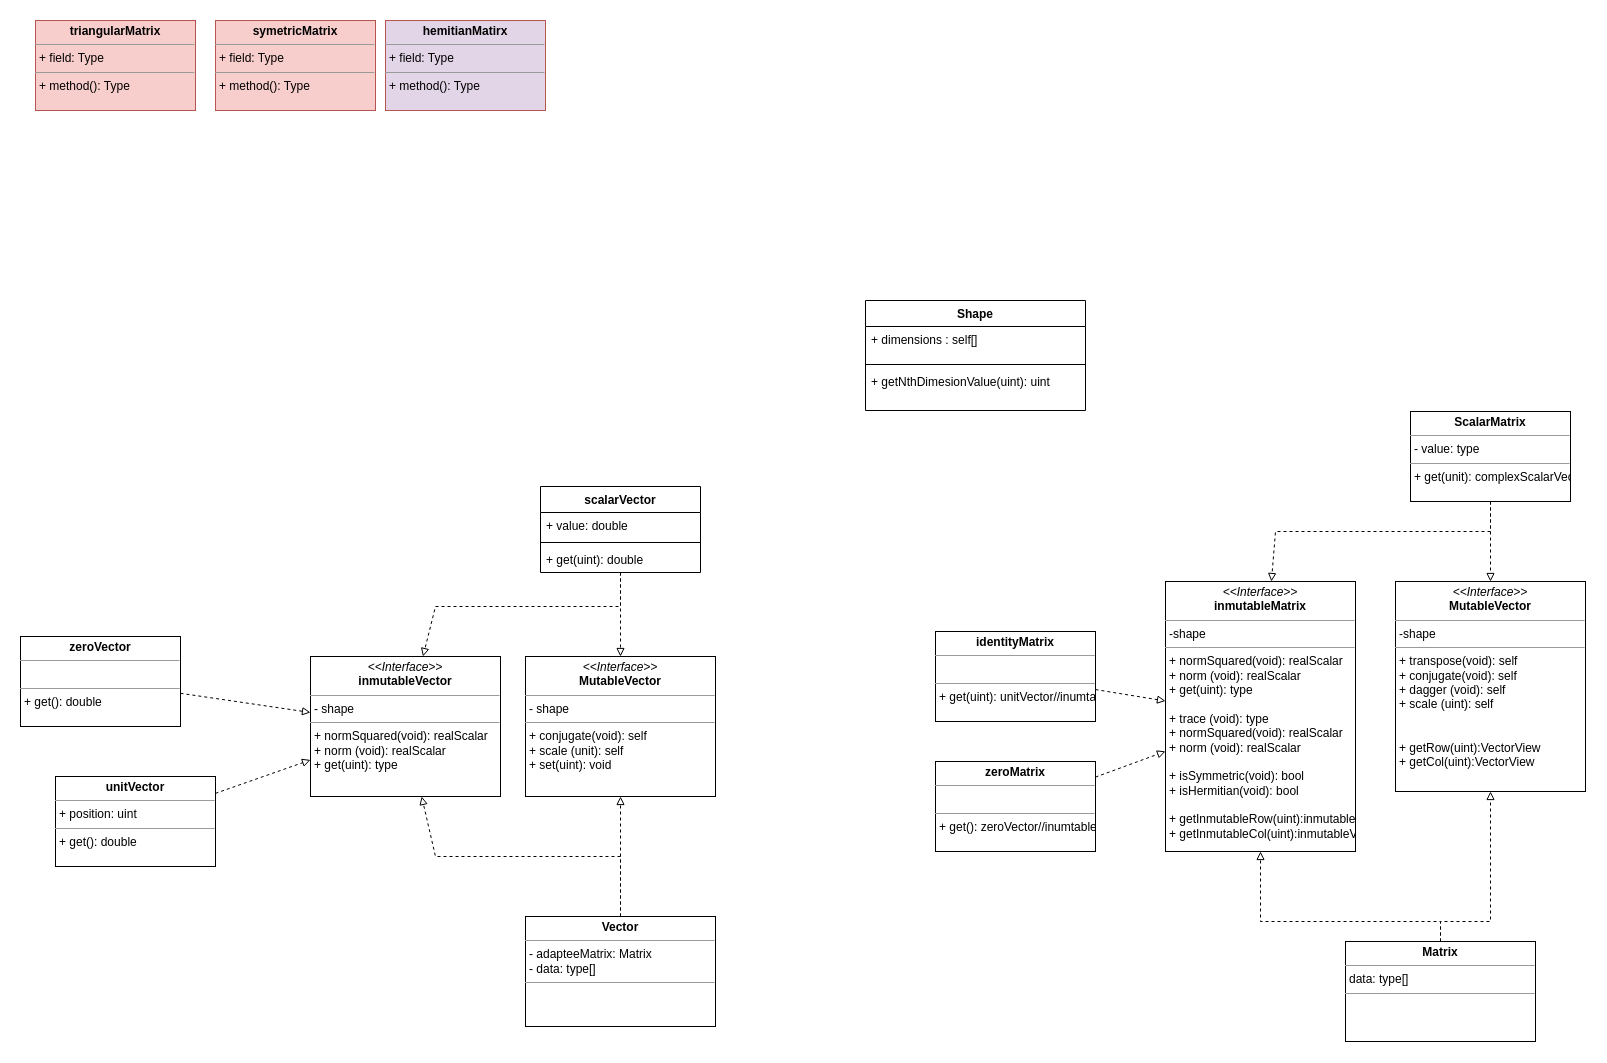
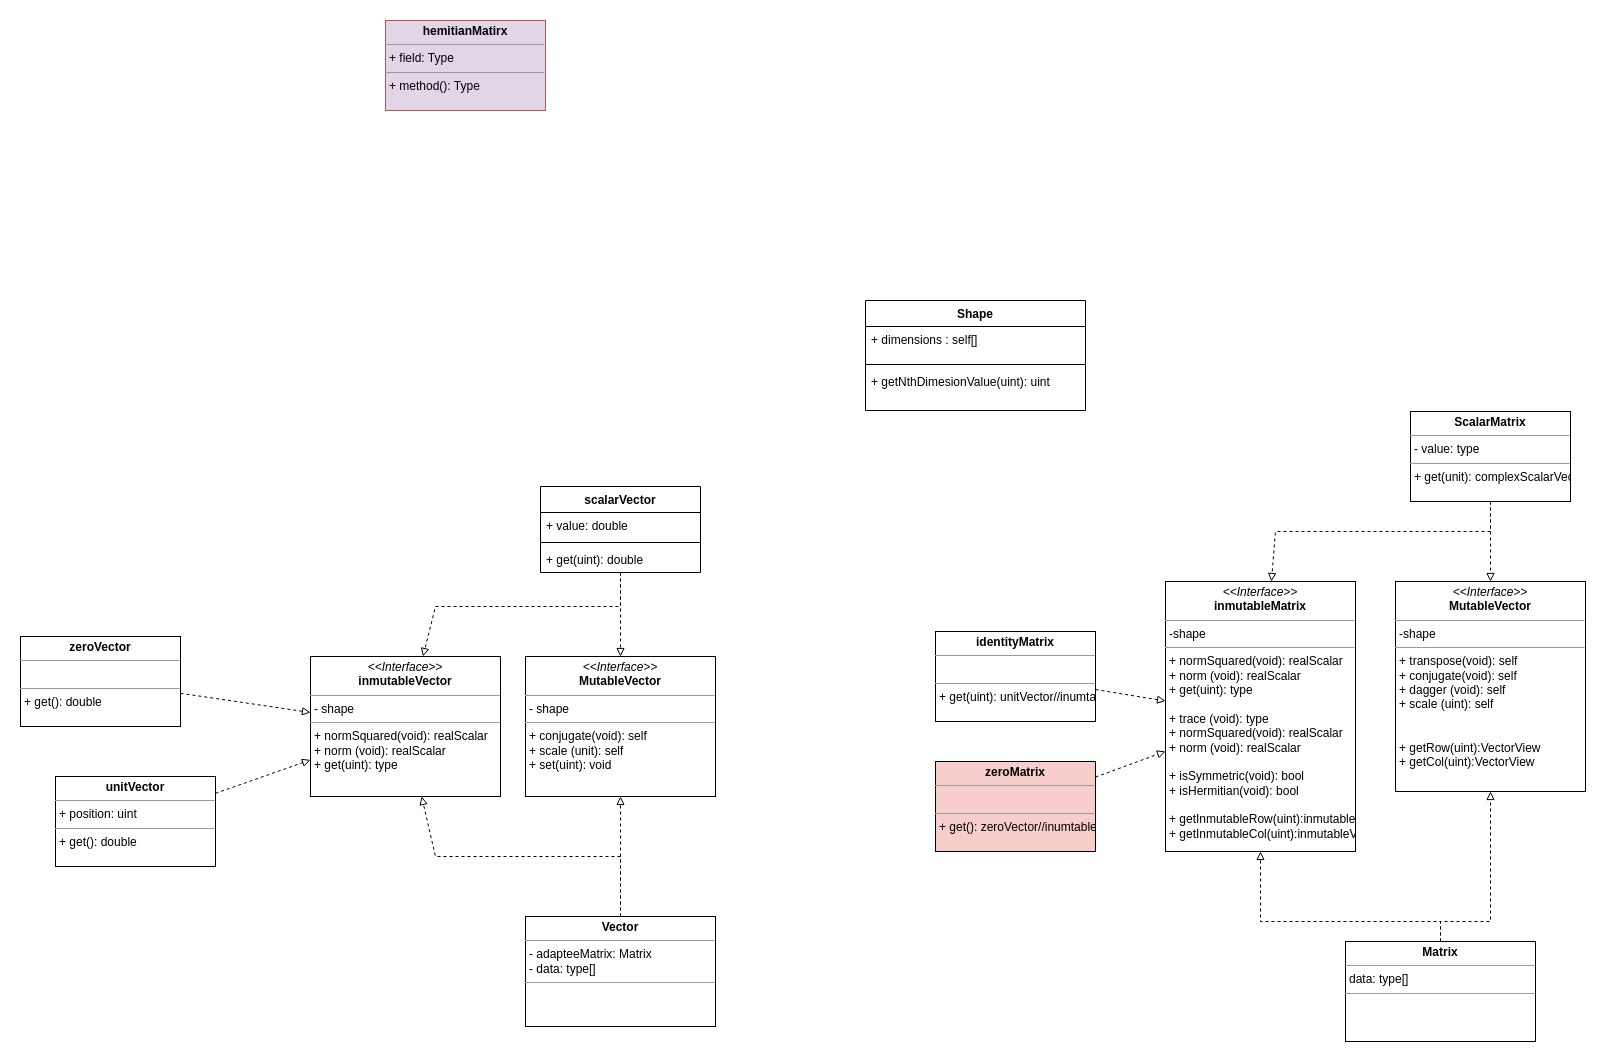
  <mxCell id="0" />
  <mxCell id="1" parent="0" />
  <mxCell id="2" style="edgeStyle=none;rounded=0;orthogonalLoop=1;jettySize=auto;html=1;dashed=1;endArrow=block;endFill=0;" edge="1" parent="1" source="3" target="16"><mxGeometry relative="1" as="geometry" /></mxCell>
  <mxCell id="3" value="&lt;p style=&quot;margin: 0px ; margin-top: 4px ; text-align: center&quot;&gt;&lt;b&gt;zeroVector&lt;/b&gt;&lt;/p&gt;&lt;hr size=&quot;1&quot;&gt;&lt;p style=&quot;margin: 0px ; margin-left: 4px&quot;&gt;&lt;br&gt;&lt;/p&gt;&lt;hr size=&quot;1&quot;&gt;&lt;p style=&quot;margin: 0px ; margin-left: 4px&quot;&gt;+ get(): double&lt;/p&gt;" style="verticalAlign=top;align=left;overflow=fill;fontSize=12;fontFamily=Helvetica;html=1;" parent="1" vertex="1"><mxGeometry x="20" y="636" width="160" height="90" as="geometry" /></mxCell>
  <mxCell id="4" style="edgeStyle=none;rounded=0;orthogonalLoop=1;jettySize=auto;html=1;dashed=1;endArrow=block;endFill=0;" edge="1" parent="1" source="5" target="16"><mxGeometry relative="1" as="geometry" /></mxCell>
  <mxCell id="5" value="&lt;p style=&quot;margin: 0px ; margin-top: 4px ; text-align: center&quot;&gt;&lt;b&gt;unitVector&lt;/b&gt;&lt;/p&gt;&lt;hr size=&quot;1&quot;&gt;&lt;p style=&quot;margin: 0px ; margin-left: 4px&quot;&gt;+ position: uint&lt;/p&gt;&lt;hr size=&quot;1&quot;&gt;&lt;p style=&quot;margin: 0px ; margin-left: 4px&quot;&gt;+ get(): double&lt;/p&gt;" style="verticalAlign=top;align=left;overflow=fill;fontSize=12;fontFamily=Helvetica;html=1;" parent="1" vertex="1"><mxGeometry x="55" y="776" width="160" height="90" as="geometry" /></mxCell>
  <mxCell id="6" value="Shape" style="swimlane;fontStyle=1;align=center;verticalAlign=top;childLayout=stackLayout;horizontal=1;startSize=26;horizontalStack=0;resizeParent=1;resizeParentMax=0;resizeLast=0;collapsible=1;marginBottom=0;" parent="1" vertex="1"><mxGeometry x="865" y="300" width="220" height="110" as="geometry" /></mxCell>
  <mxCell id="7" value="+ dimensions : self[]&#10;" style="text;strokeColor=none;fillColor=none;align=left;verticalAlign=top;spacingLeft=4;spacingRight=4;overflow=hidden;rotatable=0;points=[[0,0.5],[1,0.5]];portConstraint=eastwest;" parent="6" vertex="1"><mxGeometry y="26" width="220" height="34" as="geometry" /></mxCell>
  <mxCell id="8" value="" style="line;strokeWidth=1;fillColor=none;align=left;verticalAlign=middle;spacingTop=-1;spacingLeft=3;spacingRight=3;rotatable=0;labelPosition=right;points=[];portConstraint=eastwest;" parent="6" vertex="1"><mxGeometry y="60" width="220" height="8" as="geometry" /></mxCell>
  <mxCell id="9" value="+ getNthDimesionValue(uint): uint" style="text;strokeColor=none;fillColor=none;align=left;verticalAlign=top;spacingLeft=4;spacingRight=4;overflow=hidden;rotatable=0;points=[[0,0.5],[1,0.5]];portConstraint=eastwest;" parent="6" vertex="1"><mxGeometry y="68" width="220" height="42" as="geometry" /></mxCell>
  <mxCell id="10" style="edgeStyle=none;rounded=0;orthogonalLoop=1;jettySize=auto;html=1;dashed=1;endArrow=block;endFill=0;" edge="1" parent="1" source="12" target="18"><mxGeometry relative="1" as="geometry"><Array as="points"><mxPoint x="1440" y="921" /><mxPoint x="1260" y="921" /></Array></mxGeometry></mxCell>
  <mxCell id="11" style="edgeStyle=none;rounded=0;orthogonalLoop=1;jettySize=auto;html=1;entryX=0.5;entryY=1;entryDx=0;entryDy=0;dashed=1;endArrow=block;endFill=0;" edge="1" parent="1" source="12" target="19"><mxGeometry relative="1" as="geometry"><Array as="points"><mxPoint x="1440" y="921" /><mxPoint x="1490" y="921" /></Array></mxGeometry></mxCell>
  <mxCell id="12" value="&lt;p style=&quot;margin: 0px ; margin-top: 4px ; text-align: center&quot;&gt;&lt;b&gt;Matrix&lt;/b&gt;&lt;/p&gt;&lt;hr size=&quot;1&quot;&gt;&lt;p style=&quot;margin: 0px ; margin-left: 4px&quot;&gt;data: type[]&lt;/p&gt;&lt;hr size=&quot;1&quot;&gt;&lt;p style=&quot;margin: 0px ; margin-left: 4px&quot;&gt;&lt;br&gt;&lt;/p&gt;&lt;p style=&quot;margin: 0px ; margin-left: 4px&quot;&gt;&lt;br&gt;&lt;/p&gt;" style="verticalAlign=top;align=left;overflow=fill;fontSize=12;fontFamily=Helvetica;html=1;" vertex="1" parent="1"><mxGeometry x="1345" y="941" width="190" height="100" as="geometry" /></mxCell>
  <mxCell id="13" style="edgeStyle=none;rounded=0;orthogonalLoop=1;jettySize=auto;html=1;dashed=1;endArrow=block;endFill=0;" edge="1" parent="1" source="15" target="16"><mxGeometry relative="1" as="geometry"><Array as="points"><mxPoint x="620" y="856" /><mxPoint x="435" y="856" /></Array></mxGeometry></mxCell>
  <mxCell id="14" style="edgeStyle=none;rounded=0;orthogonalLoop=1;jettySize=auto;html=1;dashed=1;endArrow=block;endFill=0;" edge="1" parent="1" source="15" target="17"><mxGeometry relative="1" as="geometry"><Array as="points"><mxPoint x="620" y="856" /></Array></mxGeometry></mxCell>
  <mxCell id="15" value="&lt;p style=&quot;margin: 0px ; margin-top: 4px ; text-align: center&quot;&gt;&lt;b&gt;Vector&lt;/b&gt;&lt;/p&gt;&lt;hr size=&quot;1&quot;&gt;&lt;p style=&quot;margin: 0px ; margin-left: 4px&quot;&gt;- adapteeMatrix: Matrix&lt;/p&gt;&lt;p style=&quot;margin: 0px ; margin-left: 4px&quot;&gt;- data: type[]&lt;/p&gt;&lt;hr size=&quot;1&quot;&gt;&lt;p style=&quot;margin: 0px ; margin-left: 4px&quot;&gt;&lt;br&gt;&lt;/p&gt;" style="verticalAlign=top;align=left;overflow=fill;fontSize=12;fontFamily=Helvetica;html=1;" vertex="1" parent="1"><mxGeometry x="525" y="916" width="190" height="110" as="geometry" /></mxCell>
  <mxCell id="16" value="&lt;p style=&quot;margin: 0px ; margin-top: 4px ; text-align: center&quot;&gt;&lt;i&gt;&amp;lt;&amp;lt;Interface&amp;gt;&amp;gt;&lt;/i&gt;&lt;br&gt;&lt;b&gt;inmutableVector&lt;/b&gt;&lt;/p&gt;&lt;hr size=&quot;1&quot;&gt;&lt;p style=&quot;margin: 0px ; margin-left: 4px&quot;&gt;- shape&lt;/p&gt;&lt;hr size=&quot;1&quot;&gt;&lt;p style=&quot;margin: 0px 0px 0px 4px&quot;&gt;+&amp;nbsp;normSquared(void): realScalar&lt;/p&gt;&lt;p style=&quot;margin: 0px 0px 0px 4px&quot;&gt;+ norm (void): realScalar&lt;/p&gt;&lt;p style=&quot;margin: 0px 0px 0px 4px&quot;&gt;+ get(uint): type&lt;/p&gt;" style="verticalAlign=top;align=left;overflow=fill;fontSize=12;fontFamily=Helvetica;html=1;" vertex="1" parent="1"><mxGeometry x="310" y="656" width="190" height="140" as="geometry" /></mxCell>
  <mxCell id="17" value="&lt;p style=&quot;margin: 0px ; margin-top: 4px ; text-align: center&quot;&gt;&lt;i&gt;&amp;lt;&amp;lt;Interface&amp;gt;&amp;gt;&lt;/i&gt;&lt;br&gt;&lt;b&gt;MutableVector&lt;/b&gt;&lt;/p&gt;&lt;hr size=&quot;1&quot;&gt;&lt;p style=&quot;margin: 0px ; margin-left: 4px&quot;&gt;- shape&lt;/p&gt;&lt;hr size=&quot;1&quot;&gt;&lt;p style=&quot;margin: 0px 0px 0px 4px&quot;&gt;+ conjugate(void): self&lt;/p&gt;&lt;p style=&quot;margin: 0px 0px 0px 4px&quot;&gt;+&amp;nbsp;scale (unit): self&lt;/p&gt;&lt;p style=&quot;margin: 0px 0px 0px 4px&quot;&gt;&lt;span&gt;+ set(uint): void&lt;/span&gt;&lt;br&gt;&lt;/p&gt;&lt;p style=&quot;margin: 0px 0px 0px 4px&quot;&gt;&lt;br&gt;&lt;/p&gt;" style="verticalAlign=top;align=left;overflow=fill;fontSize=12;fontFamily=Helvetica;html=1;" vertex="1" parent="1"><mxGeometry x="525" y="656" width="190" height="140" as="geometry" /></mxCell>
  <mxCell id="18" value="&lt;p style=&quot;margin: 0px ; margin-top: 4px ; text-align: center&quot;&gt;&lt;i&gt;&amp;lt;&amp;lt;Interface&amp;gt;&amp;gt;&lt;/i&gt;&lt;br&gt;&lt;b&gt;inmutableMatrix&lt;/b&gt;&lt;/p&gt;&lt;hr size=&quot;1&quot;&gt;&lt;p style=&quot;margin: 0px ; margin-left: 4px&quot;&gt;-shape&lt;/p&gt;&lt;hr size=&quot;1&quot;&gt;&lt;p style=&quot;margin: 0px 0px 0px 4px&quot;&gt;+&amp;nbsp;normSquared(void): realScalar&lt;/p&gt;&lt;p style=&quot;margin: 0px 0px 0px 4px&quot;&gt;+ norm (void): realScalar&lt;/p&gt;&lt;p style=&quot;margin: 0px 0px 0px 4px&quot;&gt;+ get(uint): type&lt;/p&gt;&lt;p style=&quot;margin: 0px 0px 0px 4px&quot;&gt;&lt;br&gt;&lt;/p&gt;&lt;p style=&quot;margin: 0px 0px 0px 4px&quot;&gt;+ trace (void): type&lt;/p&gt;&lt;p style=&quot;margin: 0px 0px 0px 4px&quot;&gt;+ normSquared(void): realScalar&lt;/p&gt;&lt;p style=&quot;margin: 0px 0px 0px 4px&quot;&gt;+ norm (void): realScalar&lt;/p&gt;&lt;p style=&quot;margin: 0px 0px 0px 4px&quot;&gt;&lt;br&gt;&lt;/p&gt;&lt;p style=&quot;margin: 0px 0px 0px 4px&quot;&gt;+ isSymmetric(void): bool&lt;/p&gt;&lt;p style=&quot;margin: 0px 0px 0px 4px&quot;&gt;+ isHermitian(void): bool&lt;/p&gt;&lt;p style=&quot;margin: 0px 0px 0px 4px&quot;&gt;&lt;br&gt;&lt;/p&gt;&lt;p style=&quot;margin: 0px 0px 0px 4px&quot;&gt;+ getInmutableRow(uint):inmutableVectorView&lt;/p&gt;&lt;p style=&quot;margin: 0px 0px 0px 4px&quot;&gt;&lt;span&gt;+ getInmutableCol(uint):inmutableVectorView&lt;/span&gt;&lt;br&gt;&lt;/p&gt;&lt;p style=&quot;margin: 0px 0px 0px 4px&quot;&gt;&lt;br&gt;&lt;/p&gt;" style="verticalAlign=top;align=left;overflow=fill;fontSize=12;fontFamily=Helvetica;html=1;" vertex="1" parent="1"><mxGeometry x="1165" y="581" width="190" height="270" as="geometry" /></mxCell>
  <mxCell id="19" value="&lt;p style=&quot;margin: 0px ; margin-top: 4px ; text-align: center&quot;&gt;&lt;i&gt;&amp;lt;&amp;lt;Interface&amp;gt;&amp;gt;&lt;/i&gt;&lt;br&gt;&lt;b&gt;MutableVector&lt;/b&gt;&lt;/p&gt;&lt;hr size=&quot;1&quot;&gt;&lt;p style=&quot;margin: 0px ; margin-left: 4px&quot;&gt;-shape&lt;/p&gt;&lt;hr size=&quot;1&quot;&gt;&lt;p style=&quot;margin: 0px 0px 0px 4px&quot;&gt;+ transpose(void): self&lt;br&gt;+ conjugate(void): self&lt;/p&gt;&lt;p style=&quot;margin: 0px 0px 0px 4px&quot;&gt;+ dagger (void): self&lt;/p&gt;&lt;p style=&quot;margin: 0px 0px 0px 4px&quot;&gt;+ scale (uint): self&lt;/p&gt;&lt;p style=&quot;margin: 0px 0px 0px 4px&quot;&gt;&lt;br&gt;&lt;/p&gt;&lt;p style=&quot;margin: 0px 0px 0px 4px&quot;&gt;&lt;br class=&quot;Apple-interchange-newline&quot;&gt;+ getRow(uint):VectorView&lt;/p&gt;&lt;p style=&quot;margin: 0px 0px 0px 4px&quot;&gt;+ getCol(uint):VectorView&lt;/p&gt;&lt;p style=&quot;margin: 0px 0px 0px 4px&quot;&gt;&lt;br&gt;&lt;/p&gt;" style="verticalAlign=top;align=left;overflow=fill;fontSize=12;fontFamily=Helvetica;html=1;" vertex="1" parent="1"><mxGeometry x="1395" y="581" width="190" height="210" as="geometry" /></mxCell>
  <mxCell id="20" style="edgeStyle=none;rounded=0;orthogonalLoop=1;jettySize=auto;html=1;dashed=1;endArrow=block;endFill=0;" edge="1" parent="1" source="22" target="16"><mxGeometry relative="1" as="geometry"><Array as="points"><mxPoint x="620" y="606" /><mxPoint x="435" y="606" /></Array></mxGeometry></mxCell>
  <mxCell id="21" style="edgeStyle=none;rounded=0;orthogonalLoop=1;jettySize=auto;html=1;dashed=1;endArrow=block;endFill=0;" edge="1" parent="1" source="22" target="17"><mxGeometry relative="1" as="geometry"><Array as="points"><mxPoint x="620" y="626" /></Array></mxGeometry></mxCell>
  <mxCell id="22" value="scalarVector" style="swimlane;fontStyle=1;align=center;verticalAlign=top;childLayout=stackLayout;horizontal=1;startSize=26;horizontalStack=0;resizeParent=1;resizeParentMax=0;resizeLast=0;collapsible=1;marginBottom=0;" vertex="1" parent="1"><mxGeometry x="540" y="486" width="160" height="86" as="geometry" /></mxCell>
  <mxCell id="23" value="+ value: double" style="text;strokeColor=none;fillColor=none;align=left;verticalAlign=top;spacingLeft=4;spacingRight=4;overflow=hidden;rotatable=0;points=[[0,0.5],[1,0.5]];portConstraint=eastwest;" vertex="1" parent="22"><mxGeometry y="26" width="160" height="26" as="geometry" /></mxCell>
  <mxCell id="24" value="" style="line;strokeWidth=1;fillColor=none;align=left;verticalAlign=middle;spacingTop=-1;spacingLeft=3;spacingRight=3;rotatable=0;labelPosition=right;points=[];portConstraint=eastwest;" vertex="1" parent="22"><mxGeometry y="52" width="160" height="8" as="geometry" /></mxCell>
  <mxCell id="25" value="+ get(uint): double" style="text;strokeColor=none;fillColor=none;align=left;verticalAlign=top;spacingLeft=4;spacingRight=4;overflow=hidden;rotatable=0;points=[[0,0.5],[1,0.5]];portConstraint=eastwest;" vertex="1" parent="22"><mxGeometry y="60" width="160" height="26" as="geometry" /></mxCell>
  <mxCell id="26" style="edgeStyle=none;rounded=0;orthogonalLoop=1;jettySize=auto;html=1;dashed=1;endArrow=block;endFill=0;" edge="1" parent="1" source="28" target="19"><mxGeometry relative="1" as="geometry" /></mxCell>
  <mxCell id="27" style="edgeStyle=none;rounded=0;orthogonalLoop=1;jettySize=auto;html=1;dashed=1;endArrow=block;endFill=0;" edge="1" parent="1" source="28" target="18"><mxGeometry relative="1" as="geometry"><Array as="points"><mxPoint x="1490" y="531" /><mxPoint x="1275" y="531" /></Array></mxGeometry></mxCell>
  <mxCell id="28" value="&lt;p style=&quot;margin: 0px ; margin-top: 4px ; text-align: center&quot;&gt;&lt;b&gt;ScalarMatrix&lt;/b&gt;&lt;/p&gt;&lt;hr size=&quot;1&quot;&gt;&lt;p style=&quot;margin: 0px ; margin-left: 4px&quot;&gt;- value: type&amp;nbsp;&amp;nbsp;&lt;/p&gt;&lt;hr size=&quot;1&quot;&gt;&lt;p style=&quot;margin: 0px ; margin-left: 4px&quot;&gt;+ get(unit): complexScalarVector//inde..&lt;/p&gt;" style="verticalAlign=top;align=left;overflow=fill;fontSize=12;fontFamily=Helvetica;html=1;" vertex="1" parent="1"><mxGeometry x="1410" y="411" width="160" height="90" as="geometry" /></mxCell>
  <mxCell id="29" style="edgeStyle=none;rounded=0;orthogonalLoop=1;jettySize=auto;html=1;dashed=1;endArrow=block;endFill=0;" edge="1" parent="1" source="30" target="18"><mxGeometry relative="1" as="geometry" /></mxCell>
- <mxCell id="30" value="&lt;p style=&quot;margin: 0px ; margin-top: 4px ; text-align: center&quot;&gt;&lt;b&gt;zeroMatrix&lt;/b&gt;&lt;/p&gt;&lt;hr size=&quot;1&quot;&gt;&lt;p style=&quot;margin: 0px ; margin-left: 4px&quot;&gt;&lt;br&gt;&lt;/p&gt;&lt;hr size=&quot;1&quot;&gt;&lt;p style=&quot;margin: 0px ; margin-left: 4px&quot;&gt;+ get(): zeroVector//inumtableVector&lt;/p&gt;" style="verticalAlign=top;align=left;overflow=fill;fontSize=12;fontFamily=Helvetica;html=1;" vertex="1" parent="1"><mxGeometry x="935" y="761" width="160" height="90" as="geometry" /></mxCell>
+ <mxCell id="30" value="&lt;p style=&quot;margin: 0px ; margin-top: 4px ; text-align: center&quot;&gt;&lt;b&gt;zeroMatrix&lt;/b&gt;&lt;/p&gt;&lt;hr size=&quot;1&quot;&gt;&lt;p style=&quot;margin: 0px ; margin-left: 4px&quot;&gt;&lt;br&gt;&lt;/p&gt;&lt;hr size=&quot;1&quot;&gt;&lt;p style=&quot;margin: 0px ; margin-left: 4px&quot;&gt;+ get(): zeroVector//inumtableVector&lt;/p&gt;" style="verticalAlign=top;align=left;overflow=fill;fontSize=12;fontFamily=Helvetica;html=1;fillColor=#f8cecc;" vertex="1" parent="1"><mxGeometry x="935" y="761" width="160" height="90" as="geometry" /></mxCell>
  <mxCell id="31" style="edgeStyle=none;rounded=0;orthogonalLoop=1;jettySize=auto;html=1;dashed=1;endArrow=block;endFill=0;" edge="1" parent="1" source="32" target="18"><mxGeometry relative="1" as="geometry" /></mxCell>
  <mxCell id="32" value="&lt;p style=&quot;margin: 0px ; margin-top: 4px ; text-align: center&quot;&gt;&lt;b&gt;identityMatrix&lt;/b&gt;&lt;/p&gt;&lt;hr size=&quot;1&quot;&gt;&lt;p style=&quot;margin: 0px ; margin-left: 4px&quot;&gt;&lt;br&gt;&lt;/p&gt;&lt;hr size=&quot;1&quot;&gt;&lt;p style=&quot;margin: 0px ; margin-left: 4px&quot;&gt;+ get(uint): unitVector//inumtableVector&lt;/p&gt;" style="verticalAlign=top;align=left;overflow=fill;fontSize=12;fontFamily=Helvetica;html=1;" vertex="1" parent="1"><mxGeometry x="935" y="631" width="160" height="90" as="geometry" /></mxCell>
- <mxCell id="33" value="&lt;p style=&quot;margin: 0px ; margin-top: 4px ; text-align: center&quot;&gt;&lt;b&gt;triangularMatrix&lt;/b&gt;&lt;/p&gt;&lt;hr size=&quot;1&quot;&gt;&lt;p style=&quot;margin: 0px ; margin-left: 4px&quot;&gt;+ field: Type&lt;/p&gt;&lt;hr size=&quot;1&quot;&gt;&lt;p style=&quot;margin: 0px ; margin-left: 4px&quot;&gt;+ method(): Type&lt;/p&gt;" style="verticalAlign=top;align=left;overflow=fill;fontSize=12;fontFamily=Helvetica;html=1;fillColor=#f8cecc;strokeColor=#b85450;" vertex="1" parent="1"><mxGeometry x="35" y="20" width="160" height="90" as="geometry" /></mxCell>
- <mxCell id="34" value="&lt;p style=&quot;margin: 0px ; margin-top: 4px ; text-align: center&quot;&gt;&lt;b&gt;symetricMatrix&lt;/b&gt;&lt;/p&gt;&lt;hr size=&quot;1&quot;&gt;&lt;p style=&quot;margin: 0px ; margin-left: 4px&quot;&gt;+ field: Type&lt;/p&gt;&lt;hr size=&quot;1&quot;&gt;&lt;p style=&quot;margin: 0px ; margin-left: 4px&quot;&gt;+ method(): Type&lt;/p&gt;" style="verticalAlign=top;align=left;overflow=fill;fontSize=12;fontFamily=Helvetica;html=1;fillColor=#f8cecc;strokeColor=#b85450;" vertex="1" parent="1"><mxGeometry x="215" y="20" width="160" height="90" as="geometry" /></mxCell>
  <mxCell id="35" value="&lt;p style=&quot;margin: 0px ; margin-top: 4px ; text-align: center&quot;&gt;&lt;b&gt;hemitianMatirx&lt;/b&gt;&lt;/p&gt;&lt;hr size=&quot;1&quot;&gt;&lt;p style=&quot;margin: 0px ; margin-left: 4px&quot;&gt;+ field: Type&lt;/p&gt;&lt;hr size=&quot;1&quot;&gt;&lt;p style=&quot;margin: 0px ; margin-left: 4px&quot;&gt;+ method(): Type&lt;/p&gt;" style="verticalAlign=top;align=left;overflow=fill;fontSize=12;fontFamily=Helvetica;html=1;fillColor=#e1d5e7;strokeColor=#b85450;" vertex="1" parent="1"><mxGeometry x="385" y="20" width="160" height="90" as="geometry" /></mxCell>
